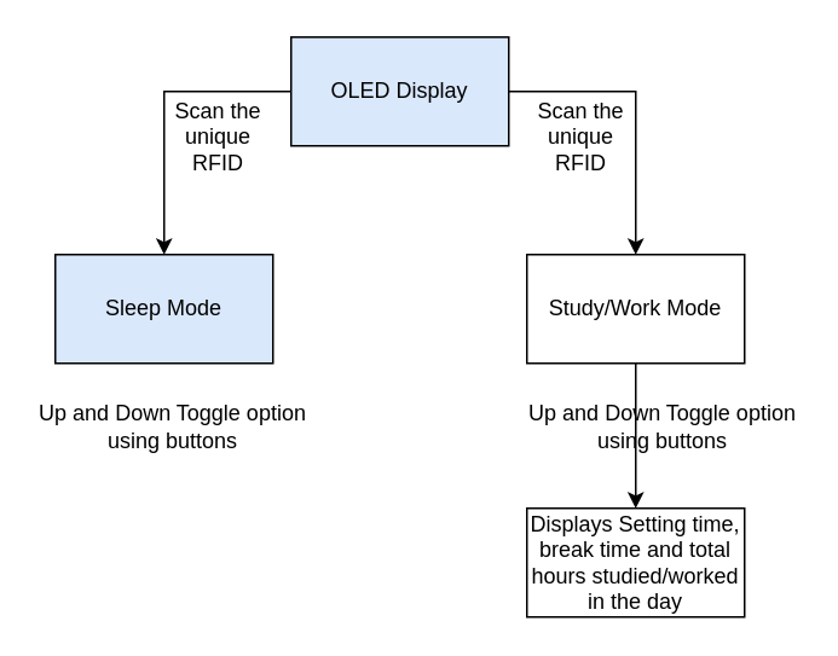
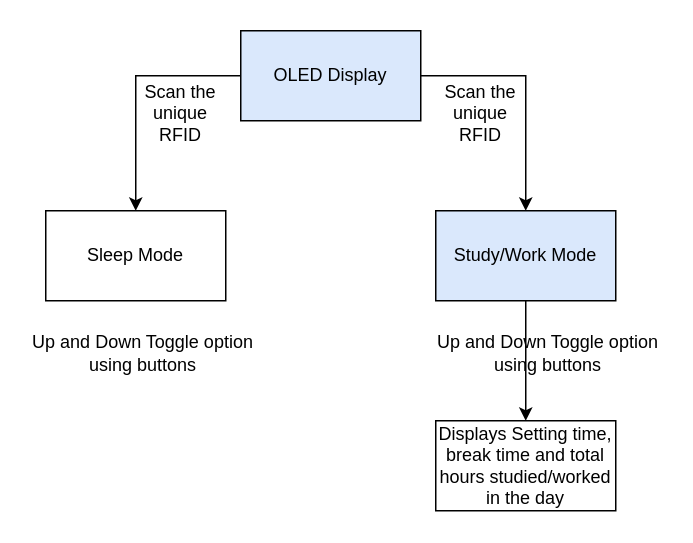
  <mxCell id="0" />
  <mxCell id="1" parent="0" />
  <mxCell id="2" value="" style="edgeStyle=orthogonalEdgeStyle;rounded=0;orthogonalLoop=1;jettySize=auto;html=1;" edge="1" parent="1" source="3"><mxGeometry relative="1" as="geometry"><mxPoint x="90" y="140" as="targetPoint" /><Array as="points"><mxPoint x="90" y="50" /></Array></mxGeometry></mxCell>
  <mxCell id="3" value="OLED Display" style="rounded=0;whiteSpace=wrap;html=1;fillColor=#dae8fc;" vertex="1" parent="1"><mxGeometry x="160" y="20" width="120" height="60" as="geometry" /></mxCell>
- <mxCell id="4" value="Sleep Mode" style="rounded=0;whiteSpace=wrap;html=1;fillColor=#dae8fc;" vertex="1" parent="1"><mxGeometry x="30" y="140" width="120" height="60" as="geometry" /></mxCell>
+ <mxCell id="4" value="Sleep Mode" style="rounded=0;whiteSpace=wrap;html=1;" vertex="1" parent="1"><mxGeometry x="30" y="140" width="120" height="60" as="geometry" /></mxCell>
  <mxCell id="5" value="" style="edgeStyle=orthogonalEdgeStyle;rounded=0;orthogonalLoop=1;jettySize=auto;html=1;exitX=1;exitY=0.5;exitDx=0;exitDy=0;" edge="1" parent="1" source="3"><mxGeometry relative="1" as="geometry"><mxPoint x="290" y="50" as="sourcePoint" /><mxPoint x="350" y="140" as="targetPoint" /><Array as="points"><mxPoint x="350" y="50" /></Array></mxGeometry></mxCell>
  <mxCell id="6" value="" style="edgeStyle=orthogonalEdgeStyle;rounded=0;orthogonalLoop=1;jettySize=auto;html=1;" edge="1" parent="1" source="7" target="9"><mxGeometry relative="1" as="geometry" /></mxCell>
- <mxCell id="7" value="Study/Work Mode" style="rounded=0;whiteSpace=wrap;html=1;" vertex="1" parent="1"><mxGeometry x="290" y="140" width="120" height="60" as="geometry" /></mxCell>
+ <mxCell id="7" value="Study/Work Mode" style="rounded=0;whiteSpace=wrap;html=1;fillColor=#dae8fc;" vertex="1" parent="1"><mxGeometry x="290" y="140" width="120" height="60" as="geometry" /></mxCell>
  <mxCell id="8" value="Up and Down Toggle option using buttons&lt;br&gt;" style="text;html=1;strokeColor=none;fillColor=none;align=center;verticalAlign=middle;whiteSpace=wrap;rounded=0;" vertex="1" parent="1"><mxGeometry x="20" y="220" width="150" height="30" as="geometry" /></mxCell>
  <mxCell id="9" value="Displays Setting time, break time and total hours studied/worked in the day" style="rounded=0;whiteSpace=wrap;html=1;" vertex="1" parent="1"><mxGeometry x="290" y="280" width="120" height="60" as="geometry" /></mxCell>
  <mxCell id="10" value="Up and Down Toggle option using buttons&lt;br&gt;" style="text;html=1;strokeColor=none;fillColor=none;align=center;verticalAlign=middle;whiteSpace=wrap;rounded=0;" vertex="1" parent="1"><mxGeometry x="290" y="220" width="150" height="30" as="geometry" /></mxCell>
  <mxCell id="11" value="Scan the unique RFID" style="text;html=1;strokeColor=none;fillColor=none;align=center;verticalAlign=middle;whiteSpace=wrap;rounded=0;" vertex="1" parent="1"><mxGeometry x="90" y="60" width="60" height="30" as="geometry" /></mxCell>
  <mxCell id="12" value="Scan the unique RFID" style="text;html=1;strokeColor=none;fillColor=none;align=center;verticalAlign=middle;whiteSpace=wrap;rounded=0;" vertex="1" parent="1"><mxGeometry x="290" y="60" width="60" height="30" as="geometry" /></mxCell>
